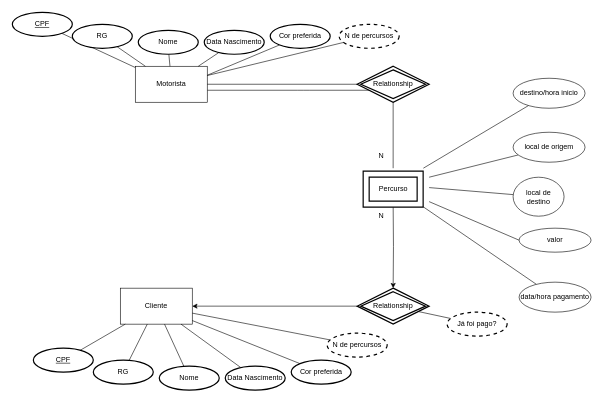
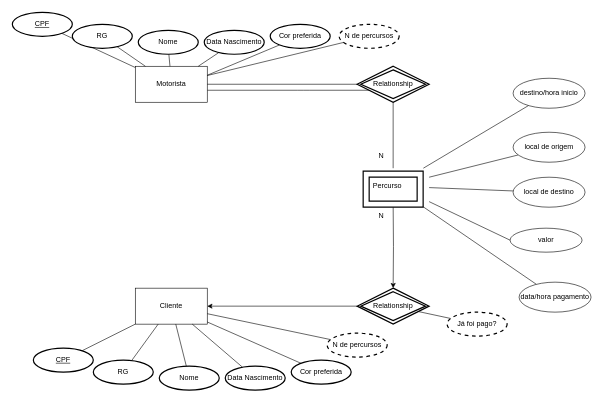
  <mxCell id="0" />
  <mxCell id="1" parent="0" />
  <mxCell id="2" style="edgeStyle=orthogonalEdgeStyle;rounded=0;orthogonalLoop=1;jettySize=auto;html=1;entryX=0.5;entryY=0;entryDx=0;entryDy=0;" edge="1" parent="1" target="20"><mxGeometry relative="1" as="geometry"><mxPoint x="655" y="340" as="sourcePoint" /><mxPoint x="690" y="533" as="targetPoint" /></mxGeometry></mxCell>
  <mxCell id="3" style="edgeStyle=none;orthogonalLoop=1;jettySize=auto;html=1;endArrow=none;" edge="1" parent="1" target="17"><mxGeometry relative="1" as="geometry"><mxPoint x="698.784" y="340" as="sourcePoint" /></mxGeometry></mxCell>
  <mxCell id="4" style="edgeStyle=none;orthogonalLoop=1;jettySize=auto;html=1;endArrow=none;" edge="1" parent="1" target="13"><mxGeometry relative="1" as="geometry"><mxPoint x="705.323" y="280" as="sourcePoint" /></mxGeometry></mxCell>
  <mxCell id="5" style="edgeStyle=none;orthogonalLoop=1;jettySize=auto;html=1;endArrow=none;" edge="1" parent="1" target="14"><mxGeometry relative="1" as="geometry"><mxPoint x="715" y="295" as="sourcePoint" /></mxGeometry></mxCell>
  <mxCell id="6" style="edgeStyle=none;orthogonalLoop=1;jettySize=auto;html=1;endArrow=none;" edge="1" parent="1" target="15"><mxGeometry relative="1" as="geometry"><mxPoint x="715" y="312.308" as="sourcePoint" /></mxGeometry></mxCell>
  <mxCell id="7" style="edgeStyle=none;orthogonalLoop=1;jettySize=auto;html=1;entryX=0;entryY=0.5;entryDx=0;entryDy=0;endArrow=none;" edge="1" parent="1" target="16"><mxGeometry relative="1" as="geometry"><mxPoint x="715" y="335.714" as="sourcePoint" /></mxGeometry></mxCell>
  <mxCell id="8" style="edgeStyle=none;orthogonalLoop=1;jettySize=auto;html=1;endArrow=none;" edge="1" parent="1" target="22"><mxGeometry relative="1" as="geometry"><mxPoint x="655" y="280" as="sourcePoint" /></mxGeometry></mxCell>
  <mxCell id="9" style="edgeStyle=none;orthogonalLoop=1;jettySize=auto;html=1;endArrow=none;" edge="1" parent="1"><mxGeometry relative="1" as="geometry"><mxPoint x="345" y="150" as="sourcePoint" /><mxPoint x="625" y="150" as="targetPoint" /><Array as="points"><mxPoint x="505" y="150" /></Array></mxGeometry></mxCell>
  <mxCell id="10" value="Motorista" style="whiteSpace=wrap;html=1;" vertex="1" parent="1"><mxGeometry x="225" y="110" width="120" height="60" as="geometry" /></mxCell>
- <mxCell id="11" value="Cliente" style="rounded=0;whiteSpace=wrap;html=1;" vertex="1" parent="1"><mxGeometry x="200" y="480" width="120" height="60" as="geometry" /></mxCell>
+ <mxCell id="11" value="Cliente" style="rounded=0;whiteSpace=wrap;html=1;" vertex="1" parent="1"><mxGeometry x="225" y="480" width="120" height="60" as="geometry" /></mxCell>
  <mxCell id="12" style="edgeStyle=orthogonalEdgeStyle;rounded=0;orthogonalLoop=1;jettySize=auto;html=1;entryX=1;entryY=0.5;entryDx=0;entryDy=0;exitX=0;exitY=0.5;exitDx=0;exitDy=0;" edge="1" parent="1" source="20" target="11"><mxGeometry relative="1" as="geometry"><mxPoint x="628" y="580" as="sourcePoint" /></mxGeometry></mxCell>
  <mxCell id="13" value="destino/hora inicio" style="ellipse;whiteSpace=wrap;html=1;" vertex="1" parent="1"><mxGeometry x="855" y="130" width="120" height="50" as="geometry" /></mxCell>
  <mxCell id="14" value="local de origem&lt;br&gt;" style="ellipse;whiteSpace=wrap;html=1;" vertex="1" parent="1"><mxGeometry x="855" y="220" width="120" height="50" as="geometry" /></mxCell>
- <mxCell id="15" value="local de destino" style="ellipse;whiteSpace=wrap;html=1;" vertex="1" parent="1"><mxGeometry x="855" y="295" width="85" height="65" as="geometry" /></mxCell>
- <mxCell id="16" value="valor" style="ellipse;whiteSpace=wrap;html=1;" vertex="1" parent="1"><mxGeometry x="865" y="380" width="120" height="40" as="geometry" /></mxCell>
+ <mxCell id="15" value="local de destino" style="ellipse;whiteSpace=wrap;html=1;" vertex="1" parent="1"><mxGeometry x="855" y="295" width="120" height="50" as="geometry" /></mxCell>
+ <mxCell id="16" value="valor" style="ellipse;whiteSpace=wrap;html=1;" vertex="1" parent="1"><mxGeometry x="850" y="380" width="120" height="40" as="geometry" /></mxCell>
  <mxCell id="17" value="data/hora pagamento" style="ellipse;whiteSpace=wrap;html=1;" vertex="1" parent="1"><mxGeometry x="865" y="470" width="120" height="50" as="geometry" /></mxCell>
  <mxCell id="18" style="endArrow=none;html=1;" edge="1" parent="1" source="10" target="22"><mxGeometry relative="1" as="geometry"><mxPoint x="580" y="140" as="targetPoint" /></mxGeometry></mxCell>
  <mxCell id="19" style="edgeStyle=none;orthogonalLoop=1;jettySize=auto;html=1;endArrow=none;" edge="1" parent="1" source="20" target="46"><mxGeometry relative="1" as="geometry" /></mxCell>
  <mxCell id="20" value="Relationship" style="shape=rhombus;double=1;perimeter=rhombusPerimeter;whiteSpace=wrap;html=1;align=center;shadow=0;sketch=0;strokeWidth=2;fillColor=#ffffff;" vertex="1" parent="1"><mxGeometry x="595" y="480" width="120" height="60" as="geometry" /></mxCell>
  <mxCell id="21" value="N" style="text;html=1;align=center;verticalAlign=middle;resizable=0;points=[];autosize=1;" vertex="1" parent="1"><mxGeometry x="625" y="350" width="20" height="20" as="geometry" /></mxCell>
  <mxCell id="22" value="Relationship" style="shape=rhombus;double=1;perimeter=rhombusPerimeter;whiteSpace=wrap;html=1;align=center;shadow=0;sketch=0;strokeWidth=2;fillColor=#ffffff;" vertex="1" parent="1"><mxGeometry x="595" y="110" width="120" height="60" as="geometry" /></mxCell>
  <mxCell id="23" value="N" style="text;html=1;align=center;verticalAlign=middle;resizable=0;points=[];autosize=1;" vertex="1" parent="1"><mxGeometry x="625" y="250" width="20" height="20" as="geometry" /></mxCell>
  <mxCell id="24" value="" style="verticalLabelPosition=bottom;verticalAlign=top;html=1;shape=mxgraph.basic.frame;dx=10;shadow=0;sketch=0;strokeWidth=2;fillColor=#ffffff;" vertex="1" parent="1"><mxGeometry x="605" y="285" width="100" height="60" as="geometry" /></mxCell>
- <mxCell id="25" value="Percurso" style="text;html=1;align=center;verticalAlign=middle;resizable=0;points=[];autosize=1;" vertex="1" parent="1"><mxGeometry x="625" y="305" width="60" height="20" as="geometry" /></mxCell>
+ <mxCell id="25" value="Percurso" style="text;html=1;align=center;verticalAlign=middle;resizable=0;points=[];autosize=1;" vertex="1" parent="1"><mxGeometry x="615" y="300" width="60" height="20" as="geometry" /></mxCell>
  <mxCell id="26" style="edgeStyle=none;orthogonalLoop=1;jettySize=auto;html=1;endArrow=none;" edge="1" parent="1" source="27" target="11"><mxGeometry relative="1" as="geometry" /></mxCell>
  <mxCell id="27" value="CPF" style="ellipse;whiteSpace=wrap;html=1;align=center;fontStyle=4;shadow=0;sketch=0;strokeWidth=2;fillColor=#ffffff;" vertex="1" parent="1"><mxGeometry x="55" y="580" width="100" height="40" as="geometry" /></mxCell>
  <mxCell id="28" style="edgeStyle=none;orthogonalLoop=1;jettySize=auto;html=1;endArrow=none;" edge="1" parent="1" source="29" target="11"><mxGeometry relative="1" as="geometry" /></mxCell>
  <mxCell id="29" value="RG" style="ellipse;whiteSpace=wrap;html=1;align=center;shadow=0;sketch=0;strokeWidth=2;fillColor=#ffffff;" vertex="1" parent="1"><mxGeometry x="155" y="600" width="100" height="40" as="geometry" /></mxCell>
  <mxCell id="30" style="edgeStyle=none;orthogonalLoop=1;jettySize=auto;html=1;endArrow=none;" edge="1" parent="1" source="31" target="11"><mxGeometry relative="1" as="geometry" /></mxCell>
  <mxCell id="31" value="Nome" style="ellipse;whiteSpace=wrap;html=1;align=center;shadow=0;sketch=0;strokeWidth=2;fillColor=#ffffff;" vertex="1" parent="1"><mxGeometry x="265" y="610" width="100" height="40" as="geometry" /></mxCell>
  <mxCell id="32" style="edgeStyle=none;orthogonalLoop=1;jettySize=auto;html=1;endArrow=none;" edge="1" parent="1" source="33" target="11"><mxGeometry relative="1" as="geometry" /></mxCell>
  <mxCell id="33" value="Data Nascimento" style="ellipse;whiteSpace=wrap;html=1;align=center;shadow=0;sketch=0;strokeWidth=2;fillColor=#ffffff;" vertex="1" parent="1"><mxGeometry x="375" y="610" width="100" height="40" as="geometry" /></mxCell>
  <mxCell id="34" style="edgeStyle=none;orthogonalLoop=1;jettySize=auto;html=1;endArrow=none;" edge="1" parent="1" source="35" target="11"><mxGeometry relative="1" as="geometry" /></mxCell>
  <mxCell id="35" value="Cor preferida" style="ellipse;whiteSpace=wrap;html=1;align=center;shadow=0;sketch=0;strokeWidth=2;fillColor=#ffffff;" vertex="1" parent="1"><mxGeometry x="485" y="600" width="100" height="40" as="geometry" /></mxCell>
  <mxCell id="36" style="edgeStyle=none;orthogonalLoop=1;jettySize=auto;html=1;endArrow=none;" edge="1" parent="1" source="37" target="10"><mxGeometry relative="1" as="geometry" /></mxCell>
  <mxCell id="37" value="CPF" style="ellipse;whiteSpace=wrap;html=1;align=center;fontStyle=4;shadow=0;sketch=0;strokeWidth=2;fillColor=#ffffff;" vertex="1" parent="1"><mxGeometry x="20" y="20" width="100" height="40" as="geometry" /></mxCell>
  <mxCell id="38" style="edgeStyle=none;orthogonalLoop=1;jettySize=auto;html=1;endArrow=none;" edge="1" parent="1" source="39" target="10"><mxGeometry relative="1" as="geometry" /></mxCell>
  <mxCell id="39" value="RG" style="ellipse;whiteSpace=wrap;html=1;align=center;shadow=0;sketch=0;strokeWidth=2;fillColor=#ffffff;" vertex="1" parent="1"><mxGeometry x="120" y="40" width="100" height="40" as="geometry" /></mxCell>
  <mxCell id="40" style="edgeStyle=none;orthogonalLoop=1;jettySize=auto;html=1;endArrow=none;" edge="1" parent="1" source="41" target="10"><mxGeometry relative="1" as="geometry" /></mxCell>
  <mxCell id="41" value="Nome" style="ellipse;whiteSpace=wrap;html=1;align=center;shadow=0;sketch=0;strokeWidth=2;fillColor=#ffffff;" vertex="1" parent="1"><mxGeometry x="230" y="50" width="100" height="40" as="geometry" /></mxCell>
  <mxCell id="42" style="edgeStyle=none;orthogonalLoop=1;jettySize=auto;html=1;endArrow=none;" edge="1" parent="1" source="43" target="10"><mxGeometry relative="1" as="geometry" /></mxCell>
  <mxCell id="43" value="Data Nascimento" style="ellipse;whiteSpace=wrap;html=1;align=center;shadow=0;sketch=0;strokeWidth=2;fillColor=#ffffff;" vertex="1" parent="1"><mxGeometry x="340" y="50" width="100" height="40" as="geometry" /></mxCell>
  <mxCell id="44" style="edgeStyle=none;orthogonalLoop=1;jettySize=auto;html=1;entryX=1;entryY=0.25;entryDx=0;entryDy=0;endArrow=none;" edge="1" parent="1" source="45" target="10"><mxGeometry relative="1" as="geometry" /></mxCell>
  <mxCell id="45" value="Cor preferida" style="ellipse;whiteSpace=wrap;html=1;align=center;shadow=0;sketch=0;strokeWidth=2;fillColor=#ffffff;" vertex="1" parent="1"><mxGeometry x="450" y="40" width="100" height="40" as="geometry" /></mxCell>
  <mxCell id="46" value="Já foi pago?" style="ellipse;whiteSpace=wrap;html=1;align=center;dashed=1;shadow=0;sketch=0;strokeWidth=2;fillColor=#ffffff;" vertex="1" parent="1"><mxGeometry x="745" y="520" width="100" height="40" as="geometry" /></mxCell>
  <mxCell id="47" style="edgeStyle=none;orthogonalLoop=1;jettySize=auto;html=1;endArrow=none;" edge="1" parent="1" source="48" target="11"><mxGeometry relative="1" as="geometry" /></mxCell>
  <mxCell id="48" value="N de percursos" style="ellipse;whiteSpace=wrap;html=1;align=center;dashed=1;shadow=0;sketch=0;strokeWidth=2;fillColor=#ffffff;" vertex="1" parent="1"><mxGeometry x="545" y="555" width="100" height="40" as="geometry" /></mxCell>
  <mxCell id="49" style="edgeStyle=none;orthogonalLoop=1;jettySize=auto;html=1;endArrow=none;" edge="1" parent="1" source="50" target="10"><mxGeometry relative="1" as="geometry" /></mxCell>
  <mxCell id="50" value="N de percursos" style="ellipse;whiteSpace=wrap;html=1;align=center;dashed=1;shadow=0;sketch=0;strokeWidth=2;fillColor=#ffffff;" vertex="1" parent="1"><mxGeometry x="565" y="40" width="100" height="40" as="geometry" /></mxCell>
